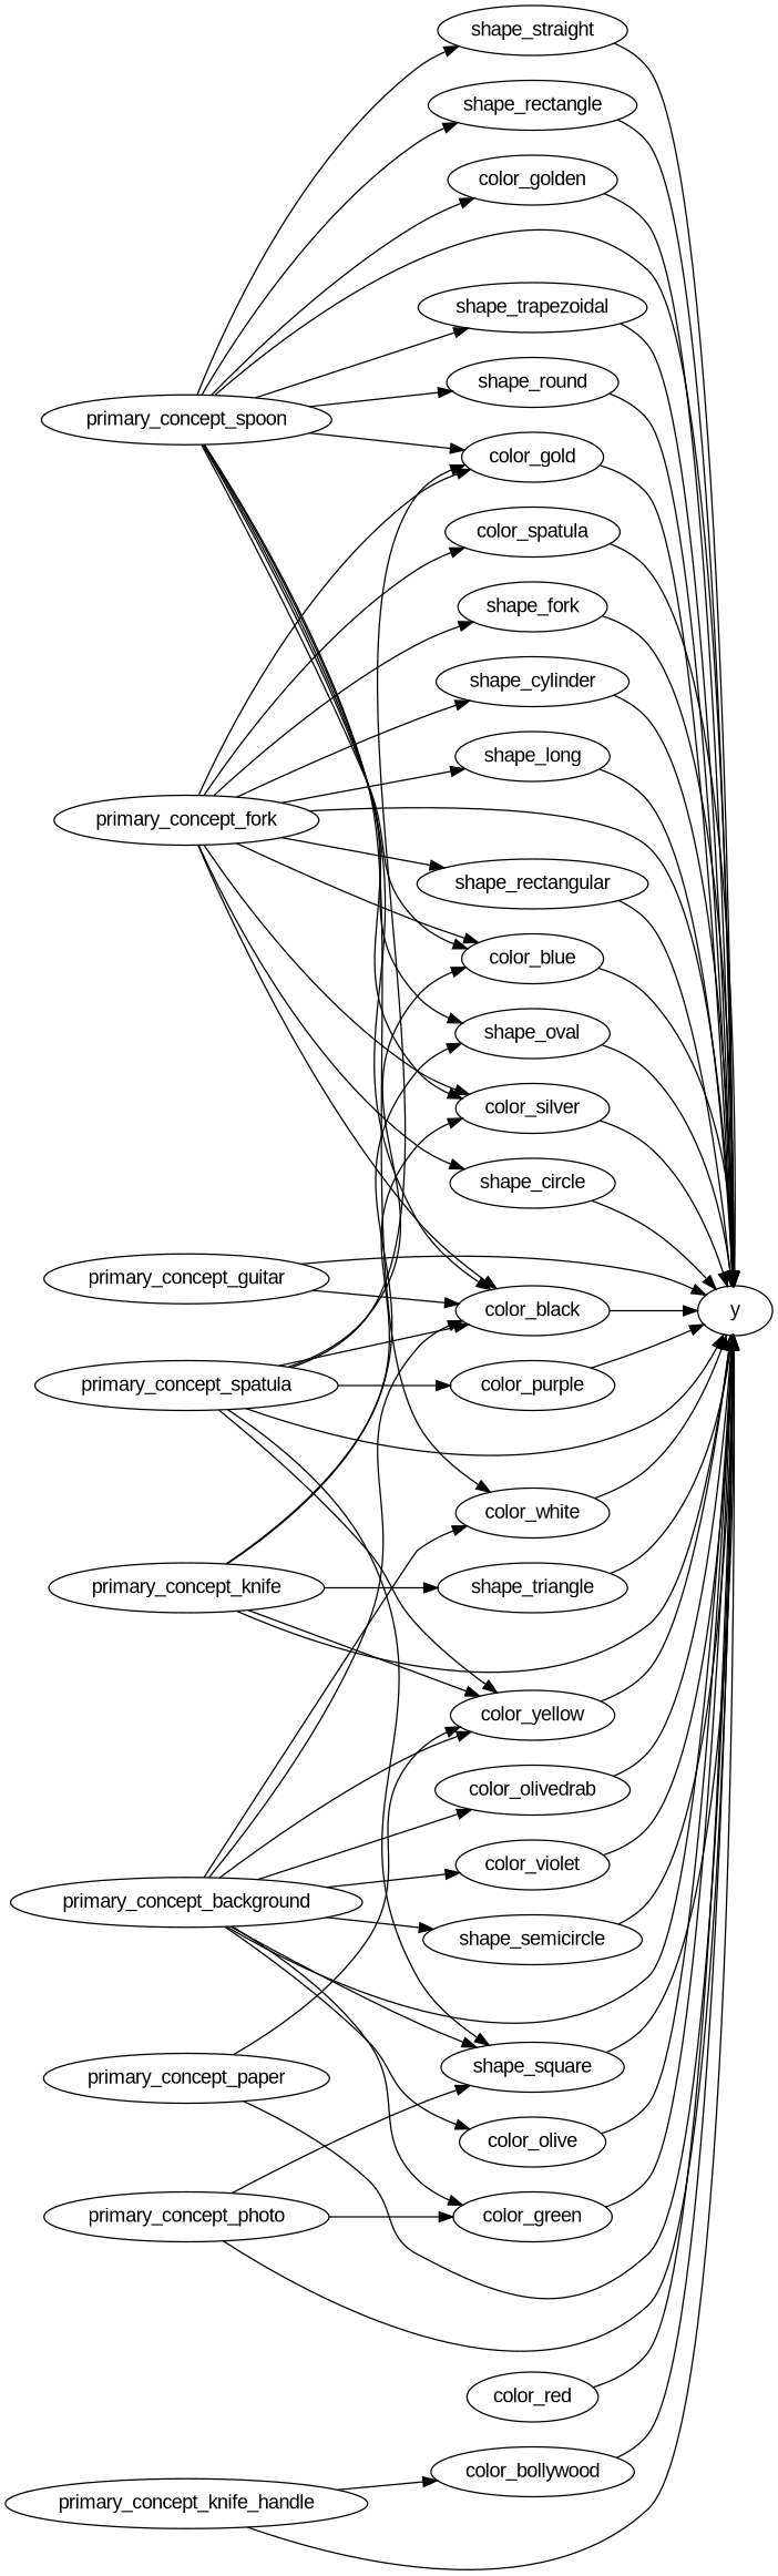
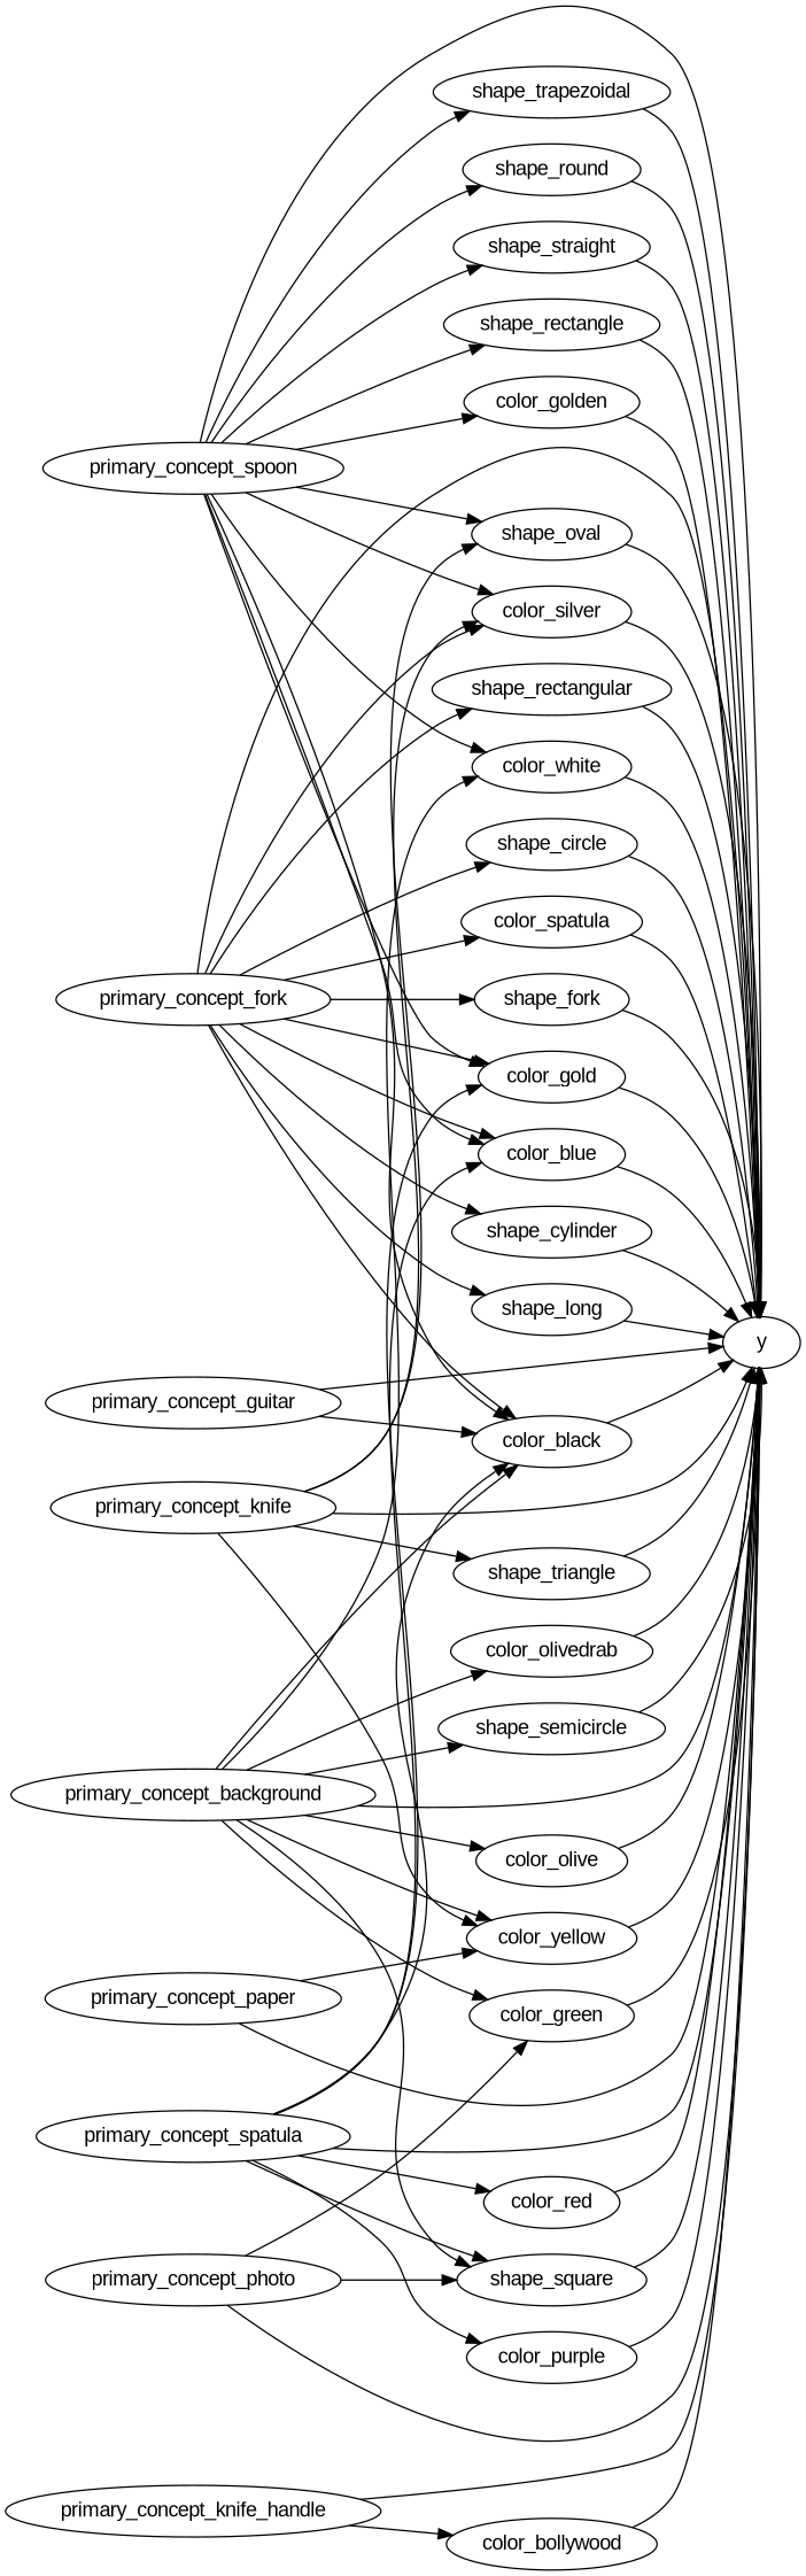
  strict digraph {
    fontname="Liberation Sans"
    rankdir=LR
    node [fontname="Liberation Sans"]
    edge [fontname="Liberation Sans"]
    primary_concept_spoon
    y
    color_silver
    color_black
    color_blue
    shape_oval
    shape_trapezoidal
    shape_round
    shape_straight
    color_gold
    color_white
    shape_rectangle
    color_golden
    primary_concept_guitar
    primary_concept_background
    color_yellow
    shape_square
    color_olive
    color_green
    color_olivedrab
-   color_violet
    shape_semicircle
    primary_concept_spatula
    color_red
    color_purple
    primary_concept_fork
    shape_rectangular
    shape_circle
    n29 [label=color_spatula]
    shape_fork
    shape_cylinder
    shape_long
    primary_concept_knife
    shape_triangle
    primary_concept_paper
    primary_concept_knife_handle
    color_bollywood
    primary_concept_photo
    primary_concept_spoon -> y
    primary_concept_spoon -> color_silver
    primary_concept_spoon -> color_black
    primary_concept_spoon -> color_blue
    primary_concept_spoon -> shape_oval
    primary_concept_spoon -> shape_trapezoidal
    primary_concept_spoon -> shape_round
    primary_concept_spoon -> shape_straight
    primary_concept_spoon -> color_gold
    primary_concept_spoon -> color_white
    primary_concept_spoon -> shape_rectangle
    primary_concept_spoon -> color_golden
    color_silver -> y
    color_black -> y
    color_blue -> y
    shape_oval -> y
    shape_trapezoidal -> y
    shape_round -> y
    shape_straight -> y
    color_gold -> y
    color_white -> y
    shape_rectangle -> y
    color_golden -> y
    primary_concept_guitar -> y
    primary_concept_guitar -> color_black
    primary_concept_background -> y
    primary_concept_background -> color_black
    primary_concept_background -> color_white
    primary_concept_background -> color_yellow
    primary_concept_background -> shape_square
    primary_concept_background -> color_olive
    primary_concept_background -> color_green
    primary_concept_background -> color_olivedrab
-   primary_concept_background -> color_violet
    primary_concept_background -> shape_semicircle
    color_yellow -> y
    shape_square -> y
    color_olive -> y
    color_green -> y
    color_olivedrab -> y
-   color_violet -> y
    shape_semicircle -> y
    primary_concept_spatula -> y
    primary_concept_spatula -> color_black
    primary_concept_spatula -> color_blue
    primary_concept_spatula -> color_gold
    primary_concept_spatula -> shape_square
-   primary_concept_spatula -> color_yellow
+   primary_concept_spatula -> color_red
    primary_concept_spatula -> color_purple
    color_red -> y
    color_purple -> y
    primary_concept_fork -> y
    primary_concept_fork -> color_silver
    primary_concept_fork -> color_black
    primary_concept_fork -> color_blue
    primary_concept_fork -> color_gold
    primary_concept_fork -> shape_rectangular
    primary_concept_fork -> shape_circle
    primary_concept_fork -> n29
    primary_concept_fork -> shape_fork
    primary_concept_fork -> shape_cylinder
    primary_concept_fork -> shape_long
    shape_rectangular -> y
    shape_circle -> y
    n29 -> y
    shape_fork -> y
    shape_cylinder -> y
    shape_long -> y
    primary_concept_knife -> y
    primary_concept_knife -> color_silver
    primary_concept_knife -> shape_oval
    primary_concept_knife -> color_yellow
    primary_concept_knife -> shape_triangle
    shape_triangle -> y
    primary_concept_paper -> y
    primary_concept_paper -> color_yellow
    primary_concept_knife_handle -> y
    primary_concept_knife_handle -> color_bollywood
    color_bollywood -> y
    primary_concept_photo -> y
    primary_concept_photo -> shape_square
    primary_concept_photo -> color_green
  }
